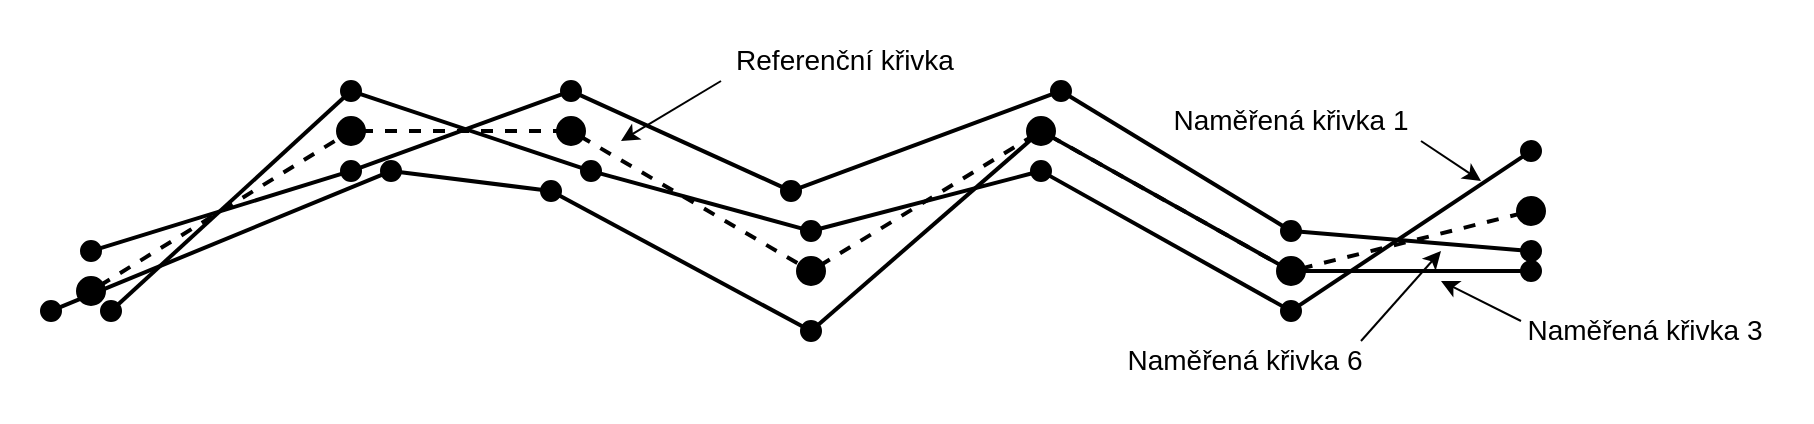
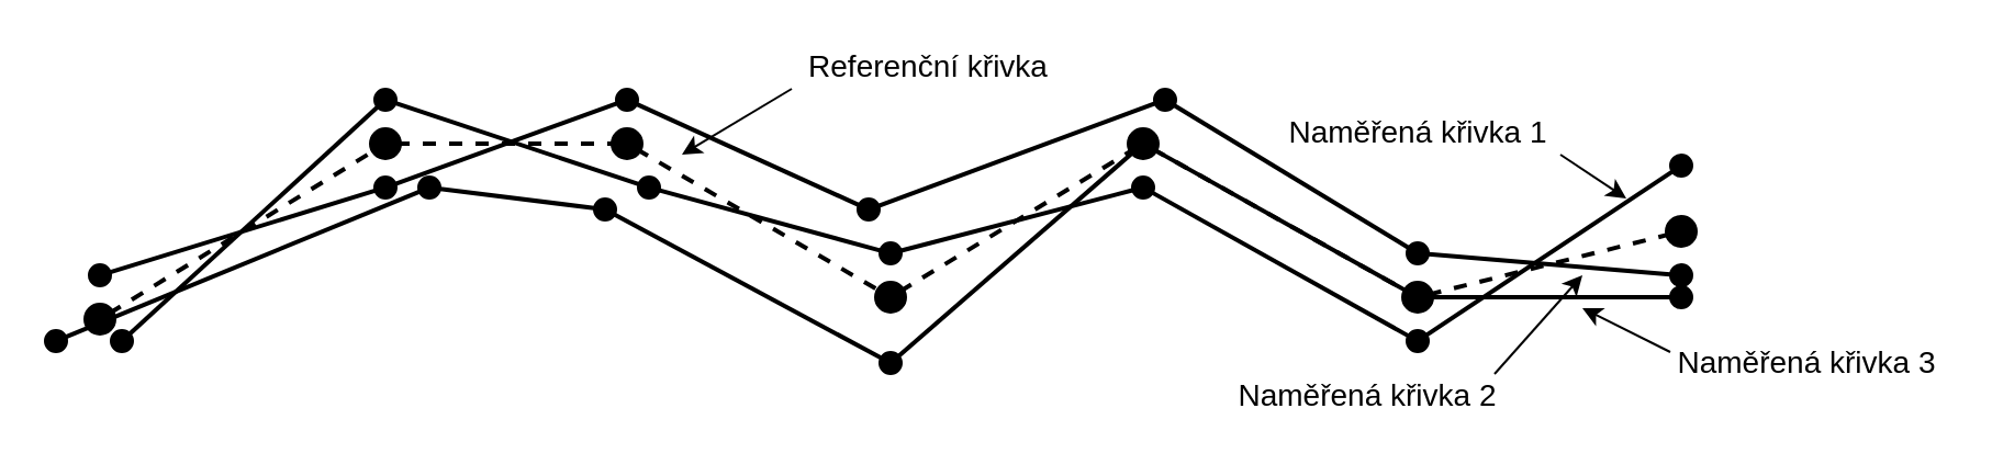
  <mxCell id="0" />
  <mxCell id="1" parent="0" />
  <mxCell id="2" value="" style="ellipse;whiteSpace=wrap;html=1;aspect=fixed;fontSize=14;fillColor=#000000;strokeWidth=5;" vertex="1" parent="1"><mxGeometry x="40" y="140" width="10" height="10" as="geometry" /></mxCell>
  <mxCell id="3" value="" style="endArrow=none;html=1;fontSize=14;" edge="1" parent="1" target="2"><mxGeometry width="50" height="50" relative="1" as="geometry"><mxPoint x="50" y="140" as="sourcePoint" /><mxPoint x="890" y="140" as="targetPoint" /><Array as="points" /></mxGeometry></mxCell>
  <mxCell id="4" value="" style="ellipse;whiteSpace=wrap;html=1;aspect=fixed;fontSize=14;fillColor=#000000;strokeWidth=5;" vertex="1" parent="1"><mxGeometry x="170" y="60" width="10" height="10" as="geometry" /></mxCell>
  <mxCell id="5" value="" style="endArrow=none;html=1;fontSize=14;strokeWidth=2;dashed=1;" edge="1" parent="1" source="2" target="4"><mxGeometry width="50" height="50" relative="1" as="geometry"><mxPoint x="49.135" y="142.188" as="sourcePoint" /><mxPoint x="890" y="140" as="targetPoint" /><Array as="points" /></mxGeometry></mxCell>
  <mxCell id="6" value="" style="ellipse;whiteSpace=wrap;html=1;aspect=fixed;fontSize=14;fillColor=#000000;strokeWidth=5;" vertex="1" parent="1"><mxGeometry x="280" y="60" width="10" height="10" as="geometry" /></mxCell>
  <mxCell id="7" value="" style="endArrow=none;html=1;fontSize=14;strokeWidth=2;dashed=1;" edge="1" parent="1" source="4" target="6"><mxGeometry width="50" height="50" relative="1" as="geometry"><mxPoint x="179.995" y="64.783" as="sourcePoint" /><mxPoint x="890" y="140" as="targetPoint" /><Array as="points" /></mxGeometry></mxCell>
  <mxCell id="8" value="" style="ellipse;whiteSpace=wrap;html=1;aspect=fixed;fontSize=14;fillColor=#000000;strokeWidth=5;" vertex="1" parent="1"><mxGeometry x="400" y="130" width="10" height="10" as="geometry" /></mxCell>
  <mxCell id="9" value="" style="endArrow=none;html=1;fontSize=14;strokeWidth=2;dashed=1;" edge="1" parent="1" source="6" target="8"><mxGeometry width="50" height="50" relative="1" as="geometry"><mxPoint x="288.536" y="61.464" as="sourcePoint" /><mxPoint x="890" y="140" as="targetPoint" /><Array as="points" /></mxGeometry></mxCell>
  <mxCell id="10" value="" style="ellipse;whiteSpace=wrap;html=1;aspect=fixed;fontSize=14;fillColor=#000000;strokeWidth=5;" vertex="1" parent="1"><mxGeometry x="515" y="60" width="10" height="10" as="geometry" /></mxCell>
  <mxCell id="11" value="" style="endArrow=none;html=1;fontSize=14;strokeWidth=2;dashed=1;" edge="1" parent="1" source="8" target="10"><mxGeometry width="50" height="50" relative="1" as="geometry"><mxPoint x="400.812" y="132.269" as="sourcePoint" /><mxPoint x="890" y="140" as="targetPoint" /><Array as="points" /></mxGeometry></mxCell>
  <mxCell id="12" value="" style="ellipse;whiteSpace=wrap;html=1;aspect=fixed;fontSize=14;fillColor=#000000;strokeWidth=5;" vertex="1" parent="1"><mxGeometry x="640" y="130" width="10" height="10" as="geometry" /></mxCell>
  <mxCell id="13" value="" style="endArrow=none;html=1;fontSize=14;strokeWidth=2;dashed=1;" edge="1" parent="1" source="10" target="12"><mxGeometry width="50" height="50" relative="1" as="geometry"><mxPoint x="515.001" y="64.891" as="sourcePoint" /><mxPoint x="890" y="140" as="targetPoint" /><Array as="points" /></mxGeometry></mxCell>
  <mxCell id="14" value="" style="ellipse;whiteSpace=wrap;html=1;aspect=fixed;fontSize=14;fillColor=#000000;strokeWidth=5;" vertex="1" parent="1"><mxGeometry x="760" y="100" width="10" height="10" as="geometry" /></mxCell>
  <mxCell id="15" value="" style="endArrow=none;html=1;fontSize=14;strokeWidth=2;dashed=1;" edge="1" parent="1" source="12" target="14"><mxGeometry width="50" height="50" relative="1" as="geometry"><mxPoint x="640.108" y="133.966" as="sourcePoint" /><mxPoint x="890" y="140" as="targetPoint" /><Array as="points" /></mxGeometry></mxCell>
  <mxCell id="16" value="" style="ellipse;whiteSpace=wrap;html=1;aspect=fixed;fontSize=10;fillColor=#000000;strokeWidth=1;" vertex="1" parent="1"><mxGeometry x="50" y="150" width="10" height="10" as="geometry" /></mxCell>
  <mxCell id="17" value="" style="endArrow=none;html=1;fontSize=14;" edge="1" parent="1" target="16"><mxGeometry width="50" height="50" relative="1" as="geometry"><mxPoint x="60" y="150" as="sourcePoint" /><mxPoint x="900" y="150" as="targetPoint" /><Array as="points" /></mxGeometry></mxCell>
  <mxCell id="18" value="" style="ellipse;whiteSpace=wrap;html=1;aspect=fixed;fontSize=14;fillColor=#000000;" vertex="1" parent="1"><mxGeometry x="170" y="40" width="10" height="10" as="geometry" /></mxCell>
  <mxCell id="19" value="" style="endArrow=none;html=1;fontSize=14;strokeWidth=2;" edge="1" parent="1" source="16" target="18"><mxGeometry width="50" height="50" relative="1" as="geometry"><mxPoint x="59.135" y="152.188" as="sourcePoint" /><mxPoint x="900" y="150" as="targetPoint" /><Array as="points" /></mxGeometry></mxCell>
  <mxCell id="20" value="" style="ellipse;whiteSpace=wrap;html=1;aspect=fixed;fontSize=14;fillColor=#000000;" vertex="1" parent="1"><mxGeometry x="290" y="80" width="10" height="10" as="geometry" /></mxCell>
  <mxCell id="21" value="" style="endArrow=none;html=1;fontSize=14;strokeWidth=2;" edge="1" parent="1" source="18" target="20"><mxGeometry width="50" height="50" relative="1" as="geometry"><mxPoint x="189.995" y="74.783" as="sourcePoint" /><mxPoint x="900" y="150" as="targetPoint" /><Array as="points" /></mxGeometry></mxCell>
  <mxCell id="22" value="" style="ellipse;whiteSpace=wrap;html=1;aspect=fixed;fontSize=14;fillColor=#000000;" vertex="1" parent="1"><mxGeometry x="400" y="110" width="10" height="10" as="geometry" /></mxCell>
  <mxCell id="23" value="" style="endArrow=none;html=1;fontSize=14;strokeWidth=2;" edge="1" parent="1" source="20" target="22"><mxGeometry width="50" height="50" relative="1" as="geometry"><mxPoint x="298.536" y="71.464" as="sourcePoint" /><mxPoint x="900" y="150" as="targetPoint" /><Array as="points" /></mxGeometry></mxCell>
  <mxCell id="24" value="" style="ellipse;whiteSpace=wrap;html=1;aspect=fixed;fontSize=14;fillColor=#000000;" vertex="1" parent="1"><mxGeometry x="515" y="80" width="10" height="10" as="geometry" /></mxCell>
  <mxCell id="25" value="" style="endArrow=none;html=1;fontSize=14;strokeWidth=2;" edge="1" parent="1" source="22" target="24"><mxGeometry width="50" height="50" relative="1" as="geometry"><mxPoint x="410.812" y="142.269" as="sourcePoint" /><mxPoint x="900" y="150" as="targetPoint" /><Array as="points" /></mxGeometry></mxCell>
  <mxCell id="26" value="" style="ellipse;whiteSpace=wrap;html=1;aspect=fixed;fontSize=14;fillColor=#000000;" vertex="1" parent="1"><mxGeometry x="640" y="150" width="10" height="10" as="geometry" /></mxCell>
  <mxCell id="27" value="" style="endArrow=none;html=1;fontSize=14;strokeWidth=2;" edge="1" parent="1" source="24" target="26"><mxGeometry width="50" height="50" relative="1" as="geometry"><mxPoint x="525.001" y="74.891" as="sourcePoint" /><mxPoint x="900" y="150" as="targetPoint" /><Array as="points" /></mxGeometry></mxCell>
  <mxCell id="28" value="" style="ellipse;whiteSpace=wrap;html=1;aspect=fixed;fontSize=14;fillColor=#000000;" vertex="1" parent="1"><mxGeometry x="760" y="70" width="10" height="10" as="geometry" /></mxCell>
  <mxCell id="29" value="" style="endArrow=none;html=1;fontSize=14;strokeWidth=2;" edge="1" parent="1" source="26" target="28"><mxGeometry width="50" height="50" relative="1" as="geometry"><mxPoint x="650.108" y="143.966" as="sourcePoint" /><mxPoint x="900" y="150" as="targetPoint" /><Array as="points" /></mxGeometry></mxCell>
  <mxCell id="30" value="" style="ellipse;whiteSpace=wrap;html=1;aspect=fixed;fontSize=10;fillColor=#000000;strokeWidth=1;" vertex="1" parent="1"><mxGeometry x="40" y="120" width="10" height="10" as="geometry" /></mxCell>
  <mxCell id="31" value="" style="ellipse;whiteSpace=wrap;html=1;aspect=fixed;fontSize=14;fillColor=#000000;" vertex="1" parent="1"><mxGeometry x="170" y="80" width="10" height="10" as="geometry" /></mxCell>
  <mxCell id="32" value="" style="endArrow=none;html=1;fontSize=14;strokeWidth=2;" edge="1" parent="1" source="30" target="31"><mxGeometry width="50" height="50" relative="1" as="geometry"><mxPoint x="49.135" y="122.188" as="sourcePoint" /><mxPoint x="890" y="120" as="targetPoint" /><Array as="points" /></mxGeometry></mxCell>
  <mxCell id="33" value="" style="ellipse;whiteSpace=wrap;html=1;aspect=fixed;fontSize=14;fillColor=#000000;" vertex="1" parent="1"><mxGeometry x="280" y="40" width="10" height="10" as="geometry" /></mxCell>
  <mxCell id="34" value="" style="endArrow=none;html=1;fontSize=14;strokeWidth=2;" edge="1" parent="1" source="31" target="33"><mxGeometry width="50" height="50" relative="1" as="geometry"><mxPoint x="179.995" y="44.783" as="sourcePoint" /><mxPoint x="890" y="120" as="targetPoint" /><Array as="points" /></mxGeometry></mxCell>
  <mxCell id="35" value="" style="ellipse;whiteSpace=wrap;html=1;aspect=fixed;fontSize=14;fillColor=#000000;" vertex="1" parent="1"><mxGeometry x="390" y="90" width="10" height="10" as="geometry" /></mxCell>
  <mxCell id="36" value="" style="endArrow=none;html=1;fontSize=14;strokeWidth=2;" edge="1" parent="1" source="33" target="35"><mxGeometry width="50" height="50" relative="1" as="geometry"><mxPoint x="288.536" y="41.464" as="sourcePoint" /><mxPoint x="890" y="120" as="targetPoint" /><Array as="points" /></mxGeometry></mxCell>
  <mxCell id="37" value="" style="ellipse;whiteSpace=wrap;html=1;aspect=fixed;fontSize=14;fillColor=#000000;" vertex="1" parent="1"><mxGeometry x="525" y="40" width="10" height="10" as="geometry" /></mxCell>
  <mxCell id="38" value="" style="endArrow=none;html=1;fontSize=14;strokeWidth=2;" edge="1" parent="1" source="35" target="37"><mxGeometry width="50" height="50" relative="1" as="geometry"><mxPoint x="400.812" y="112.269" as="sourcePoint" /><mxPoint x="890" y="120" as="targetPoint" /><Array as="points" /></mxGeometry></mxCell>
  <mxCell id="39" value="" style="ellipse;whiteSpace=wrap;html=1;aspect=fixed;fontSize=14;fillColor=#000000;" vertex="1" parent="1"><mxGeometry x="640" y="110" width="10" height="10" as="geometry" /></mxCell>
  <mxCell id="40" value="" style="endArrow=none;html=1;fontSize=14;strokeWidth=2;" edge="1" parent="1" source="37" target="39"><mxGeometry width="50" height="50" relative="1" as="geometry"><mxPoint x="515.001" y="44.891" as="sourcePoint" /><mxPoint x="890" y="120" as="targetPoint" /><Array as="points" /></mxGeometry></mxCell>
  <mxCell id="41" value="" style="ellipse;whiteSpace=wrap;html=1;aspect=fixed;fontSize=14;fillColor=#000000;" vertex="1" parent="1"><mxGeometry x="760" y="120" width="10" height="10" as="geometry" /></mxCell>
  <mxCell id="42" value="" style="endArrow=none;html=1;fontSize=14;strokeWidth=2;" edge="1" parent="1" source="39" target="41"><mxGeometry width="50" height="50" relative="1" as="geometry"><mxPoint x="640.108" y="113.966" as="sourcePoint" /><mxPoint x="890" y="120" as="targetPoint" /><Array as="points" /></mxGeometry></mxCell>
  <mxCell id="43" value="" style="ellipse;whiteSpace=wrap;html=1;aspect=fixed;fontSize=10;fillColor=#000000;strokeWidth=1;" vertex="1" parent="1"><mxGeometry x="20" y="150" width="10" height="10" as="geometry" /></mxCell>
  <mxCell id="44" value="" style="ellipse;whiteSpace=wrap;html=1;aspect=fixed;fontSize=14;fillColor=#000000;" vertex="1" parent="1"><mxGeometry x="190" y="80" width="10" height="10" as="geometry" /></mxCell>
  <mxCell id="45" value="" style="endArrow=none;html=1;fontSize=14;strokeWidth=2;" edge="1" parent="1" source="43" target="44"><mxGeometry width="50" height="50" relative="1" as="geometry"><mxPoint x="29.135" y="152.188" as="sourcePoint" /><mxPoint x="870" y="150" as="targetPoint" /><Array as="points" /></mxGeometry></mxCell>
  <mxCell id="46" value="" style="ellipse;whiteSpace=wrap;html=1;aspect=fixed;fontSize=14;fillColor=#000000;" vertex="1" parent="1"><mxGeometry x="270" y="90" width="10" height="10" as="geometry" /></mxCell>
  <mxCell id="47" value="" style="endArrow=none;html=1;fontSize=14;strokeWidth=2;" edge="1" parent="1" source="44" target="46"><mxGeometry width="50" height="50" relative="1" as="geometry"><mxPoint x="159.995" y="74.783" as="sourcePoint" /><mxPoint x="870" y="150" as="targetPoint" /><Array as="points" /></mxGeometry></mxCell>
  <mxCell id="48" value="" style="ellipse;whiteSpace=wrap;html=1;aspect=fixed;fontSize=14;fillColor=#000000;" vertex="1" parent="1"><mxGeometry x="400" y="160" width="10" height="10" as="geometry" /></mxCell>
  <mxCell id="49" value="" style="endArrow=none;html=1;fontSize=14;strokeWidth=2;" edge="1" parent="1" source="46" target="48"><mxGeometry width="50" height="50" relative="1" as="geometry"><mxPoint x="268.536" y="71.464" as="sourcePoint" /><mxPoint x="870" y="150" as="targetPoint" /><Array as="points" /></mxGeometry></mxCell>
  <mxCell id="50" value="" style="ellipse;whiteSpace=wrap;html=1;aspect=fixed;fontSize=14;fillColor=#000000;" vertex="1" parent="1"><mxGeometry x="515" y="60" width="10" height="10" as="geometry" /></mxCell>
  <mxCell id="51" value="" style="endArrow=none;html=1;fontSize=14;strokeWidth=2;" edge="1" parent="1" source="48" target="50"><mxGeometry width="50" height="50" relative="1" as="geometry"><mxPoint x="380.812" y="142.269" as="sourcePoint" /><mxPoint x="870" y="150" as="targetPoint" /><Array as="points" /></mxGeometry></mxCell>
  <mxCell id="52" value="" style="ellipse;whiteSpace=wrap;html=1;aspect=fixed;fontSize=14;fillColor=#000000;" vertex="1" parent="1"><mxGeometry x="640" y="130" width="10" height="10" as="geometry" /></mxCell>
  <mxCell id="53" value="" style="endArrow=none;html=1;fontSize=14;strokeWidth=2;" edge="1" parent="1" source="50" target="52"><mxGeometry width="50" height="50" relative="1" as="geometry"><mxPoint x="495.001" y="74.891" as="sourcePoint" /><mxPoint x="870" y="150" as="targetPoint" /><Array as="points" /></mxGeometry></mxCell>
  <mxCell id="54" value="" style="ellipse;whiteSpace=wrap;html=1;aspect=fixed;fontSize=14;fillColor=#000000;" vertex="1" parent="1"><mxGeometry x="760" y="130" width="10" height="10" as="geometry" /></mxCell>
  <mxCell id="55" value="" style="endArrow=none;html=1;fontSize=14;strokeWidth=2;" edge="1" parent="1" source="52" target="54"><mxGeometry width="50" height="50" relative="1" as="geometry"><mxPoint x="620.108" y="143.966" as="sourcePoint" /><mxPoint x="870" y="150" as="targetPoint" /><Array as="points" /></mxGeometry></mxCell>
  <mxCell id="56" value="&lt;font style=&quot;font-size: 14px&quot;&gt;Referenční křivka&lt;/font&gt;" style="text;html=1;strokeColor=none;fillColor=none;align=center;verticalAlign=middle;whiteSpace=wrap;rounded=0;" vertex="1" parent="1"><mxGeometry x="360" y="20" width="125" height="20" as="geometry" /></mxCell>
  <mxCell id="57" value="" style="endArrow=classic;html=1;strokeWidth=1;fontSize=10;exitX=0;exitY=1;exitDx=0;exitDy=0;" edge="1" parent="1" source="56"><mxGeometry width="50" height="50" relative="1" as="geometry"><mxPoint x="380" y="230" as="sourcePoint" /><mxPoint x="310" y="70" as="targetPoint" /></mxGeometry></mxCell>
  <mxCell id="58" value="" style="endArrow=classic;html=1;strokeWidth=1;fontSize=10;" edge="1" parent="1"><mxGeometry width="50" height="50" relative="1" as="geometry"><mxPoint x="760" y="160" as="sourcePoint" /><mxPoint x="720" y="140" as="targetPoint" /></mxGeometry></mxCell>
  <mxCell id="59" value="&lt;font style=&quot;font-size: 14px&quot;&gt;Naměřená křivka 3&lt;/font&gt;" style="text;html=1;strokeColor=none;fillColor=none;align=center;verticalAlign=middle;whiteSpace=wrap;rounded=0;" vertex="1" parent="1"><mxGeometry x="760" y="155" width="125" height="20" as="geometry" /></mxCell>
  <mxCell id="60" value="" style="endArrow=classic;html=1;strokeWidth=1;fontSize=10;" edge="1" parent="1"><mxGeometry width="50" height="50" relative="1" as="geometry"><mxPoint x="710" y="70" as="sourcePoint" /><mxPoint x="740" y="90" as="targetPoint" /></mxGeometry></mxCell>
  <mxCell id="61" value="&lt;font style=&quot;font-size: 14px&quot;&gt;Naměřená křivka 1&lt;/font&gt;" style="text;html=1;strokeColor=none;fillColor=none;align=center;verticalAlign=middle;whiteSpace=wrap;rounded=0;" vertex="1" parent="1"><mxGeometry x="582.5" y="50" width="125" height="20" as="geometry" /></mxCell>
  <mxCell id="62" value="" style="endArrow=classic;html=1;strokeWidth=1;fontSize=10;" edge="1" parent="1"><mxGeometry width="50" height="50" relative="1" as="geometry"><mxPoint x="680" y="170" as="sourcePoint" /><mxPoint x="720" y="125" as="targetPoint" /></mxGeometry></mxCell>
- <mxCell id="63" value="&lt;font style=&quot;font-size: 14px&quot;&gt;Naměřená křivka 6&lt;/font&gt;" style="text;html=1;strokeColor=none;fillColor=none;align=center;verticalAlign=middle;whiteSpace=wrap;rounded=0;" vertex="1" parent="1"><mxGeometry x="560" y="170" width="125" height="20" as="geometry" /></mxCell>
+ <mxCell id="63" value="&lt;font style=&quot;font-size: 14px&quot;&gt;Naměřená křivka 2&lt;/font&gt;" style="text;html=1;strokeColor=none;fillColor=none;align=center;verticalAlign=middle;whiteSpace=wrap;rounded=0;" vertex="1" parent="1"><mxGeometry x="560" y="170" width="125" height="20" as="geometry" /></mxCell>
